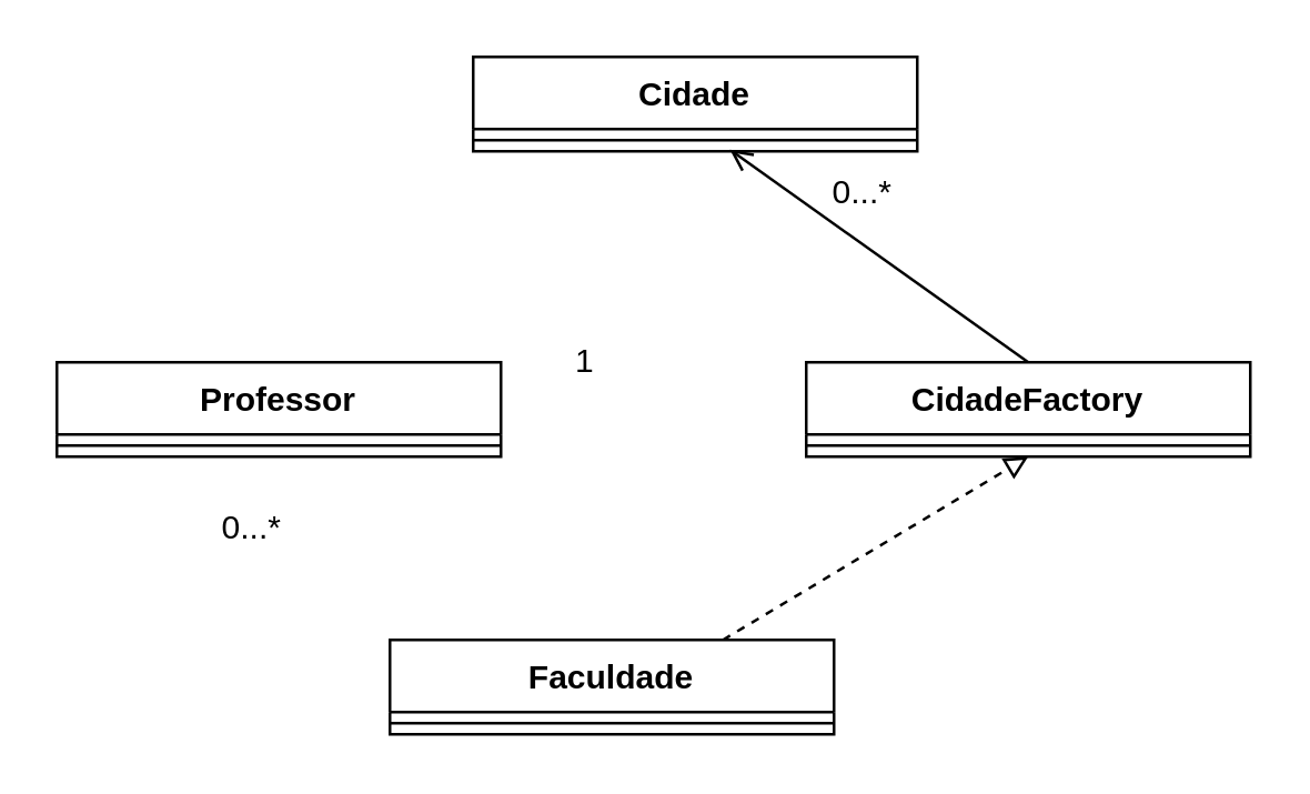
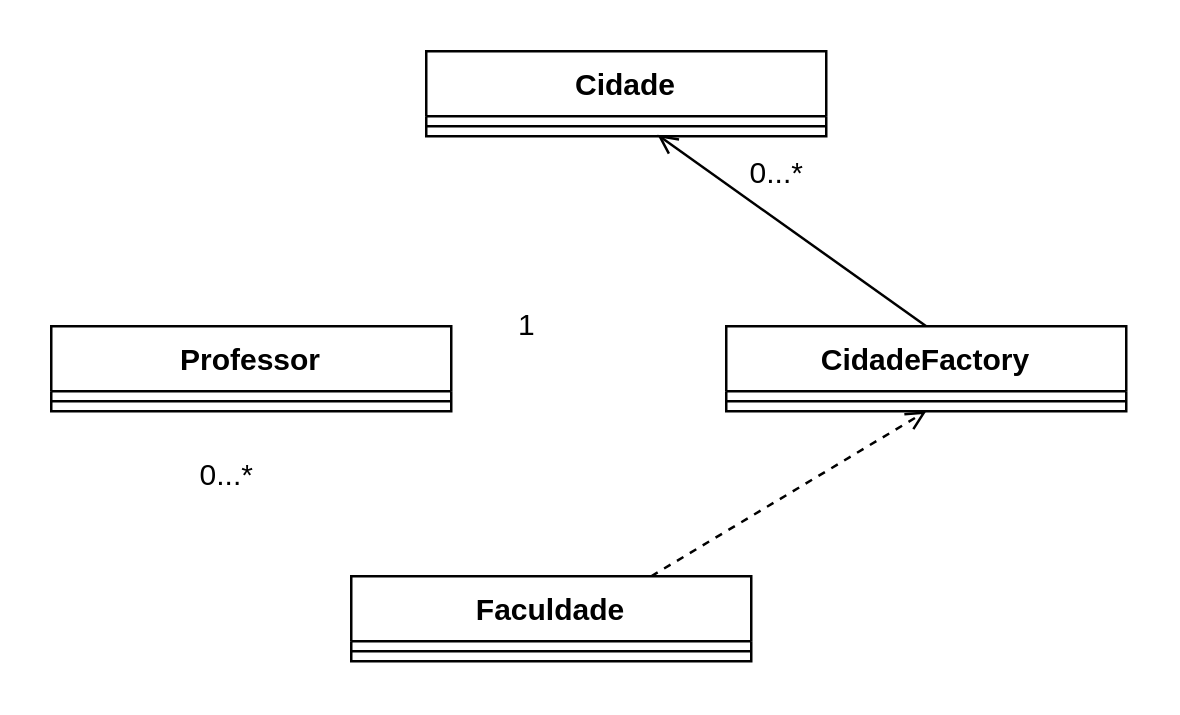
  <mxCell id="0" />
  <mxCell id="1" parent="0" />
  <mxCell id="2" value="Cidade" style="swimlane;fontStyle=1;align=center;verticalAlign=top;childLayout=stackLayout;horizontal=1;startSize=26;horizontalStack=0;resizeParent=1;resizeParentMax=0;resizeLast=0;collapsible=1;marginBottom=0;" vertex="1" parent="1"><mxGeometry x="170" y="20" width="160" height="34" as="geometry" /></mxCell>
  <mxCell id="3" value="" style="line;strokeWidth=1;fillColor=none;align=left;verticalAlign=middle;spacingTop=-1;spacingLeft=3;spacingRight=3;rotatable=0;labelPosition=right;points=[];portConstraint=eastwest;strokeColor=inherit;" vertex="1" parent="2"><mxGeometry y="26" width="160" height="8" as="geometry" /></mxCell>
  <mxCell id="4" style="edgeStyle=none;rounded=0;orthogonalLoop=1;jettySize=auto;html=1;exitX=0.5;exitY=0;exitDx=0;exitDy=0;entryX=0.578;entryY=0.925;entryDx=0;entryDy=0;entryPerimeter=0;endArrow=open;endFill=0;" edge="1" parent="1" source="5" target="3"><mxGeometry relative="1" as="geometry" /></mxCell>
  <mxCell id="5" value="CidadeFactory" style="swimlane;fontStyle=1;align=center;verticalAlign=top;childLayout=stackLayout;horizontal=1;startSize=26;horizontalStack=0;resizeParent=1;resizeParentMax=0;resizeLast=0;collapsible=1;marginBottom=0;" vertex="1" parent="1"><mxGeometry x="290" y="130" width="160" height="34" as="geometry" /></mxCell>
  <mxCell id="6" value="" style="line;strokeWidth=1;fillColor=none;align=left;verticalAlign=middle;spacingTop=-1;spacingLeft=3;spacingRight=3;rotatable=0;labelPosition=right;points=[];portConstraint=eastwest;strokeColor=inherit;" vertex="1" parent="5"><mxGeometry y="26" width="160" height="8" as="geometry" /></mxCell>
- <mxCell id="7" style="edgeStyle=none;rounded=0;orthogonalLoop=1;jettySize=auto;html=1;exitX=0.75;exitY=0;exitDx=0;exitDy=0;entryX=0.5;entryY=1;entryDx=0;entryDy=0;endArrow=block;endFill=0;dashed=1;" edge="1" parent="1" source="8" target="5"><mxGeometry relative="1" as="geometry" /></mxCell>
+ <mxCell id="7" style="edgeStyle=none;rounded=0;orthogonalLoop=1;jettySize=auto;html=1;exitX=0.75;exitY=0;exitDx=0;exitDy=0;entryX=0.5;entryY=1;entryDx=0;entryDy=0;endArrow=open;endFill=0;dashed=1;" edge="1" parent="1" source="8" target="5"><mxGeometry relative="1" as="geometry" /></mxCell>
  <mxCell id="8" value="Faculdade" style="swimlane;fontStyle=1;align=center;verticalAlign=top;childLayout=stackLayout;horizontal=1;startSize=26;horizontalStack=0;resizeParent=1;resizeParentMax=0;resizeLast=0;collapsible=1;marginBottom=0;" vertex="1" parent="1"><mxGeometry x="140" y="230" width="160" height="34" as="geometry" /></mxCell>
  <mxCell id="9" value="" style="line;strokeWidth=1;fillColor=none;align=left;verticalAlign=middle;spacingTop=-1;spacingLeft=3;spacingRight=3;rotatable=0;labelPosition=right;points=[];portConstraint=eastwest;strokeColor=inherit;" vertex="1" parent="8"><mxGeometry y="26" width="160" height="8" as="geometry" /></mxCell>
  <mxCell id="10" value="Professor" style="swimlane;fontStyle=1;align=center;verticalAlign=top;childLayout=stackLayout;horizontal=1;startSize=26;horizontalStack=0;resizeParent=1;resizeParentMax=0;resizeLast=0;collapsible=1;marginBottom=0;" vertex="1" parent="1"><mxGeometry x="20" y="130" width="160" height="34" as="geometry" /></mxCell>
  <mxCell id="11" value="" style="line;strokeWidth=1;fillColor=none;align=left;verticalAlign=middle;spacingTop=-1;spacingLeft=3;spacingRight=3;rotatable=0;labelPosition=right;points=[];portConstraint=eastwest;strokeColor=inherit;" vertex="1" parent="10"><mxGeometry y="26" width="160" height="8" as="geometry" /></mxCell>
  <mxCell id="12" value="0...*" style="text;html=1;align=center;verticalAlign=middle;resizable=0;points=[];autosize=1;strokeColor=none;fillColor=none;" vertex="1" parent="1"><mxGeometry x="70" y="175" width="40" height="30" as="geometry" /></mxCell>
  <mxCell id="13" value="0...*" style="text;html=1;align=center;verticalAlign=middle;resizable=0;points=[];autosize=1;strokeColor=none;fillColor=none;" vertex="1" parent="1"><mxGeometry x="290" y="54" width="40" height="30" as="geometry" /></mxCell>
  <mxCell id="14" value="1" style="text;html=1;align=center;verticalAlign=middle;resizable=0;points=[];autosize=1;strokeColor=none;fillColor=none;" vertex="1" parent="1"><mxGeometry x="195" y="115" width="30" height="30" as="geometry" /></mxCell>
